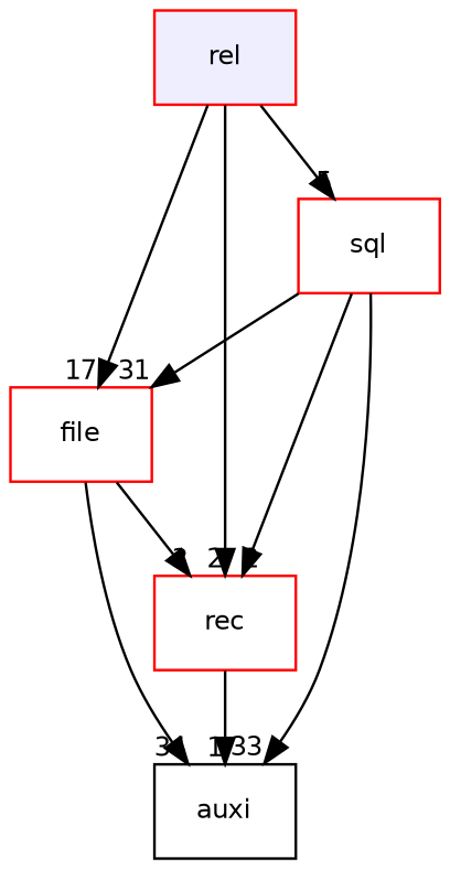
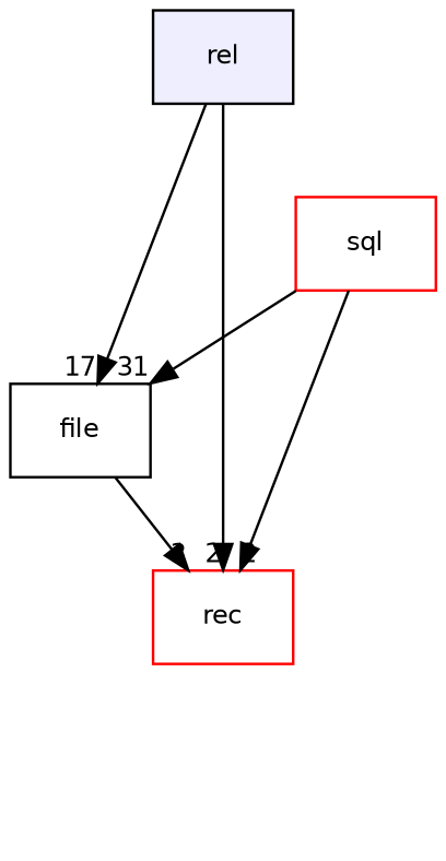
  digraph {
    compound=true
    node [fontname=Helvetica fontsize=10 shape=box color=red]
    edge [headlabel=2 labeldistance=1.5 labelfontname=Helvetica labelfontsize=10]
-   n1 [fillcolor="#eeeeff" label=rel pencolor=black style=filled]
-   n2 [label=file]
+   n1 [fillcolor="#eeeeff" label=rel pencolor=black style=filled color=""]
+   n2 [color=black label=file]
    n3 [label=rec]
    n4 [label=sql]
-   n5 [label=auxi color=""]
    n1 -> n2 [headlabel=17]
    n1 -> n3
-   n1 -> n4 [headlabel=5]
    n2 -> n3 [headlabel=3]
-   n2 -> n5 [headlabel=34]
-   n3 -> n5 [headlabel=1]
    n4 -> n2 [headlabel=31]
    n4 -> n3
-   n4 -> n5 [headlabel=33]
  }
